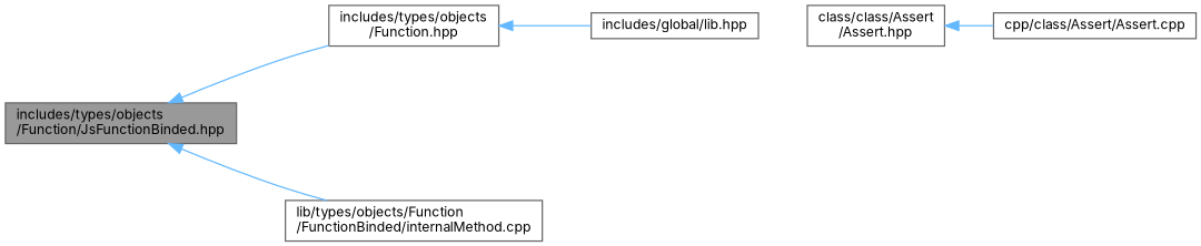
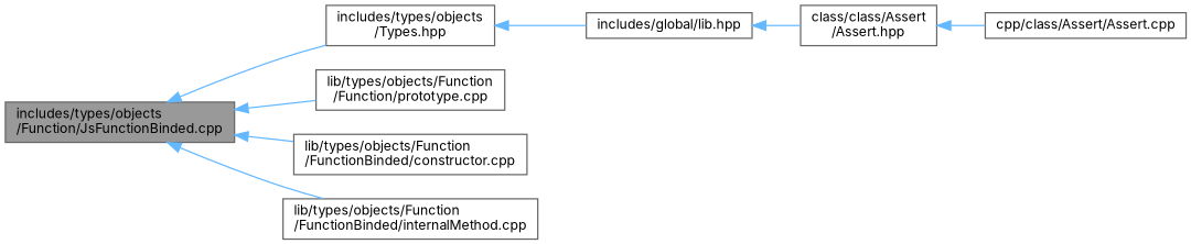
  digraph {
    fontname=Inter
    rankdir=LR
    node [color=grey40 fillcolor=white fontname=Inter fontsize=10 shape=box style=filled]
    edge [color=steelblue1 dir=back fontname=Inter fontsize=10 labelfontname=Helvetica labelfontsize=10 style=solid]
-   n1 [color=gray40 fillcolor=grey60 fontcolor=black height=0.2 label="includes/types/objects\l/Function/JsFunctionBinded.hpp" width=0.4]
-   n2 [height=0.2 label="includes/types/objects\l/Function.hpp" width=0.4]
+   n1 [color=gray40 fillcolor=grey60 fontcolor=black height=0.2 label="includes/types/objects\l/Function/JsFunctionBinded.cpp" width=0.4]
+   n2 [height=0.2 label="includes/types/objects\l/Types.hpp" width=0.4]
+   n3 [height=0.2 label="lib/types/objects/Function\l/Function/prototype.cpp" width=0.4]
+   n4 [height=0.2 label="lib/types/objects/Function\l/FunctionBinded/constructor.cpp" width=0.4]
    n5 [height=0.2 label="lib/types/objects/Function\l/FunctionBinded/internalMethod.cpp" width=0.4]
    n6 [height=0.2 label="includes/global/lib.hpp" width=0.4]
    n7 [height=0.2 label="class/class/Assert\l/Assert.hpp" width=0.4]
    n8 [height=0.2 label="cpp/class/Assert/Assert.cpp" width=0.4]
    n1 -> n2
+   n1 -> n3
+   n1 -> n4
    n1 -> n5
    n2 -> n6
+   n6 -> n7
    n7 -> n8
  }
